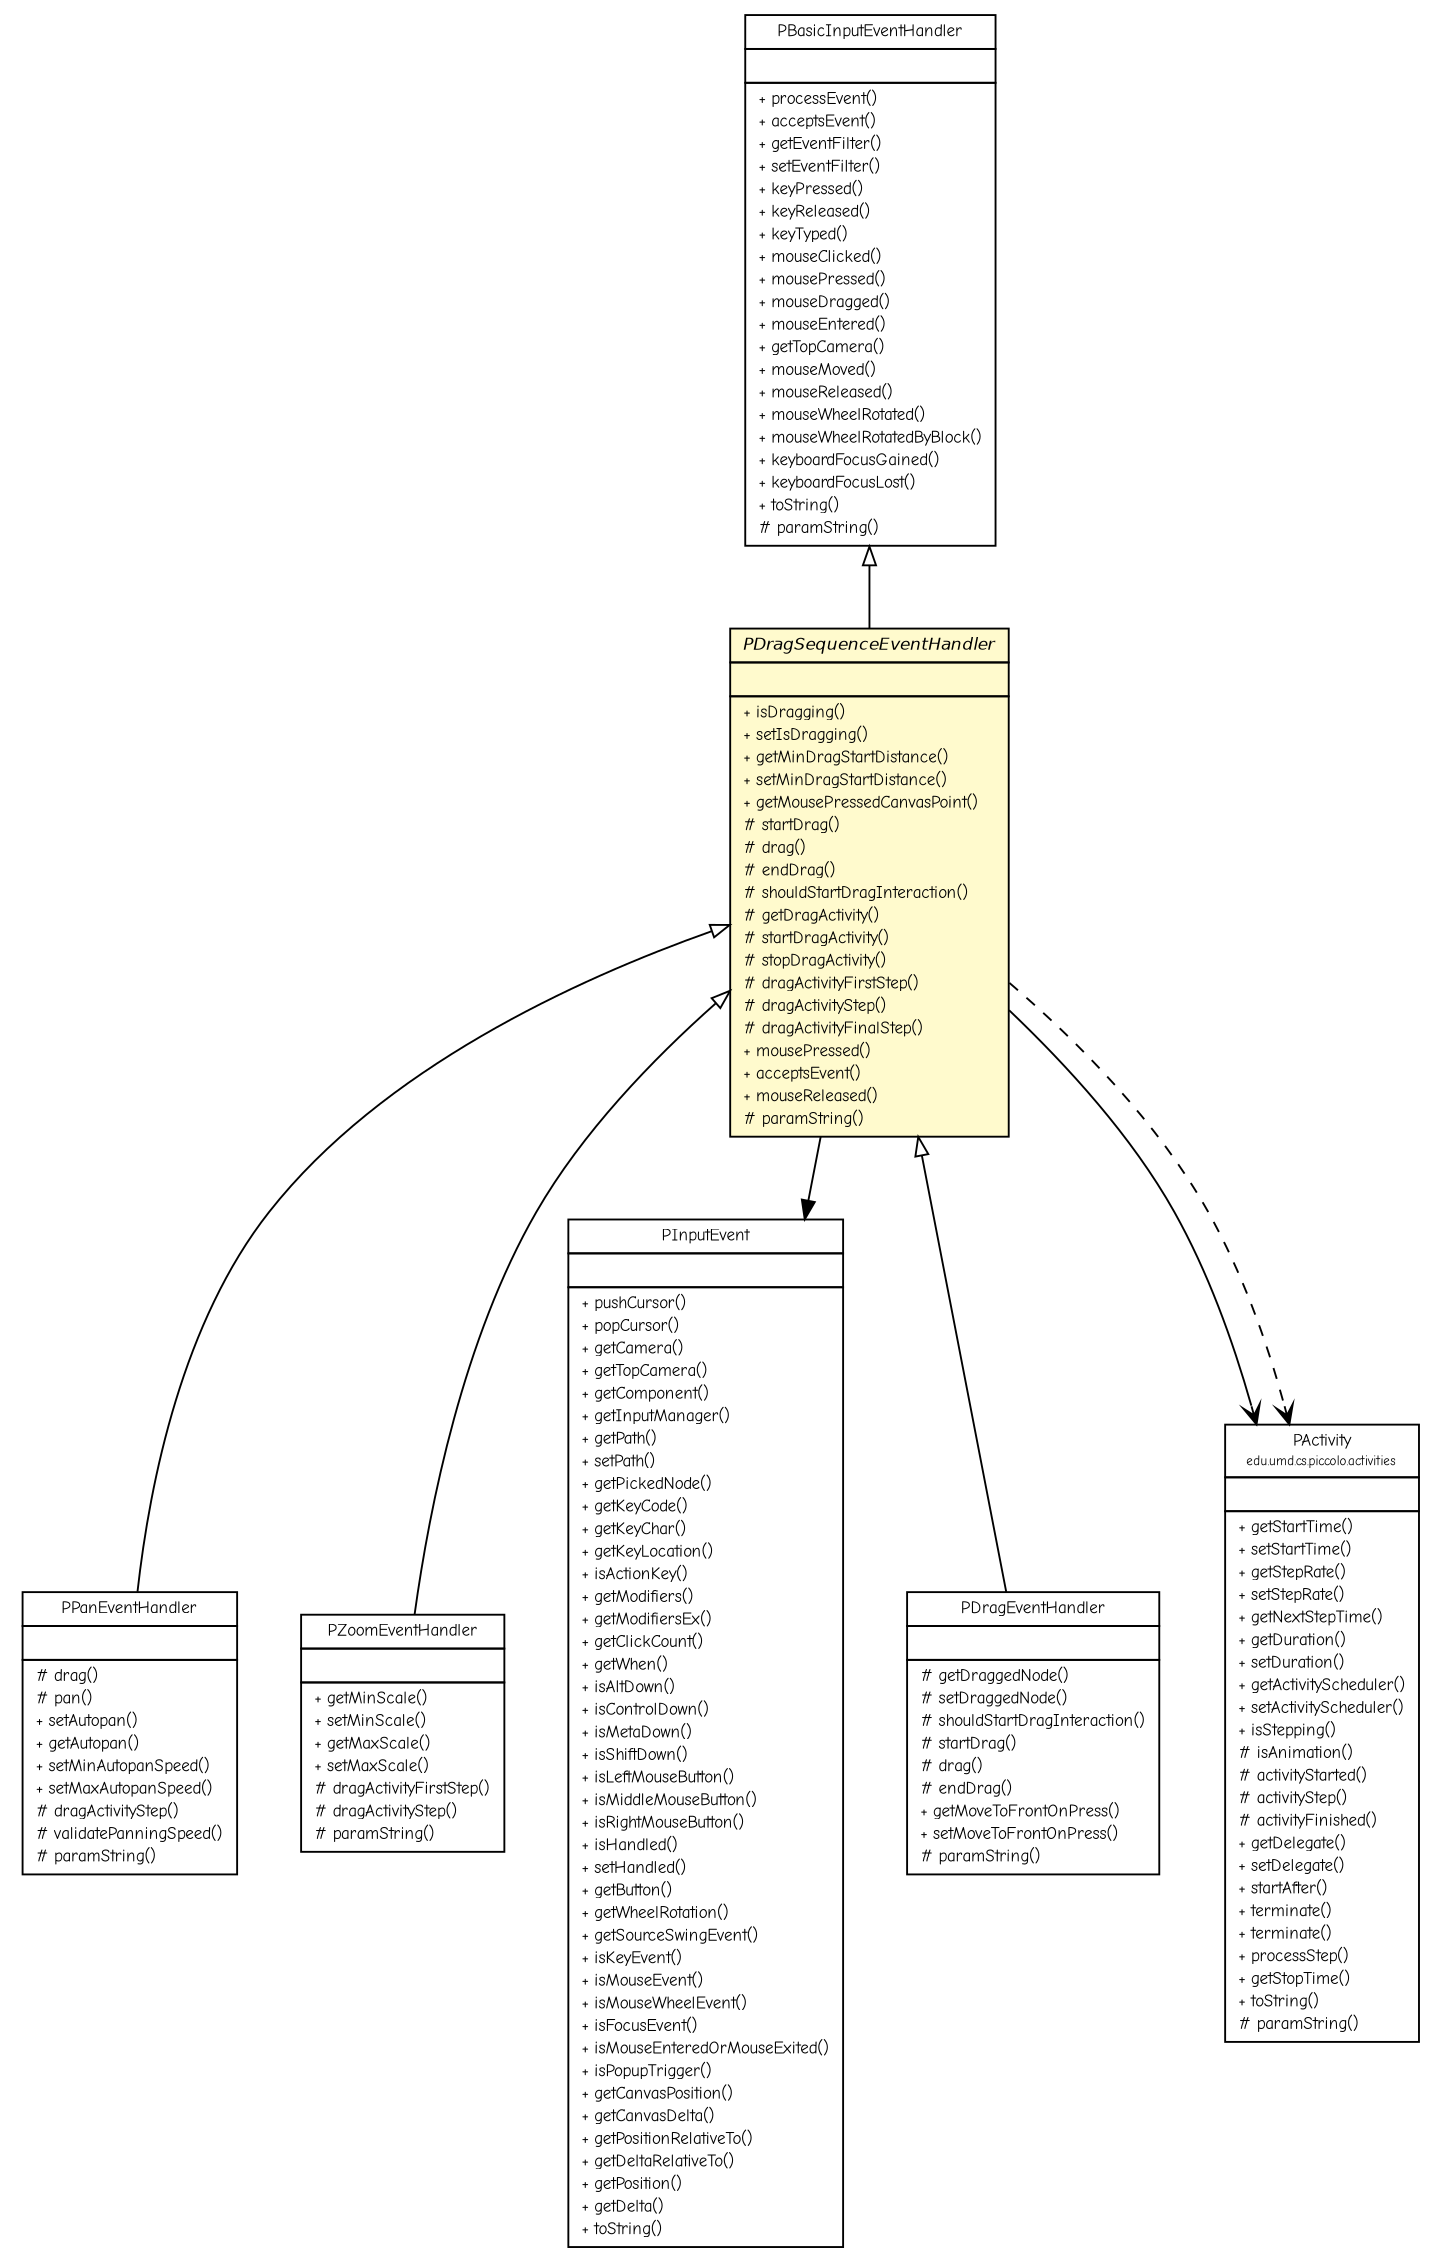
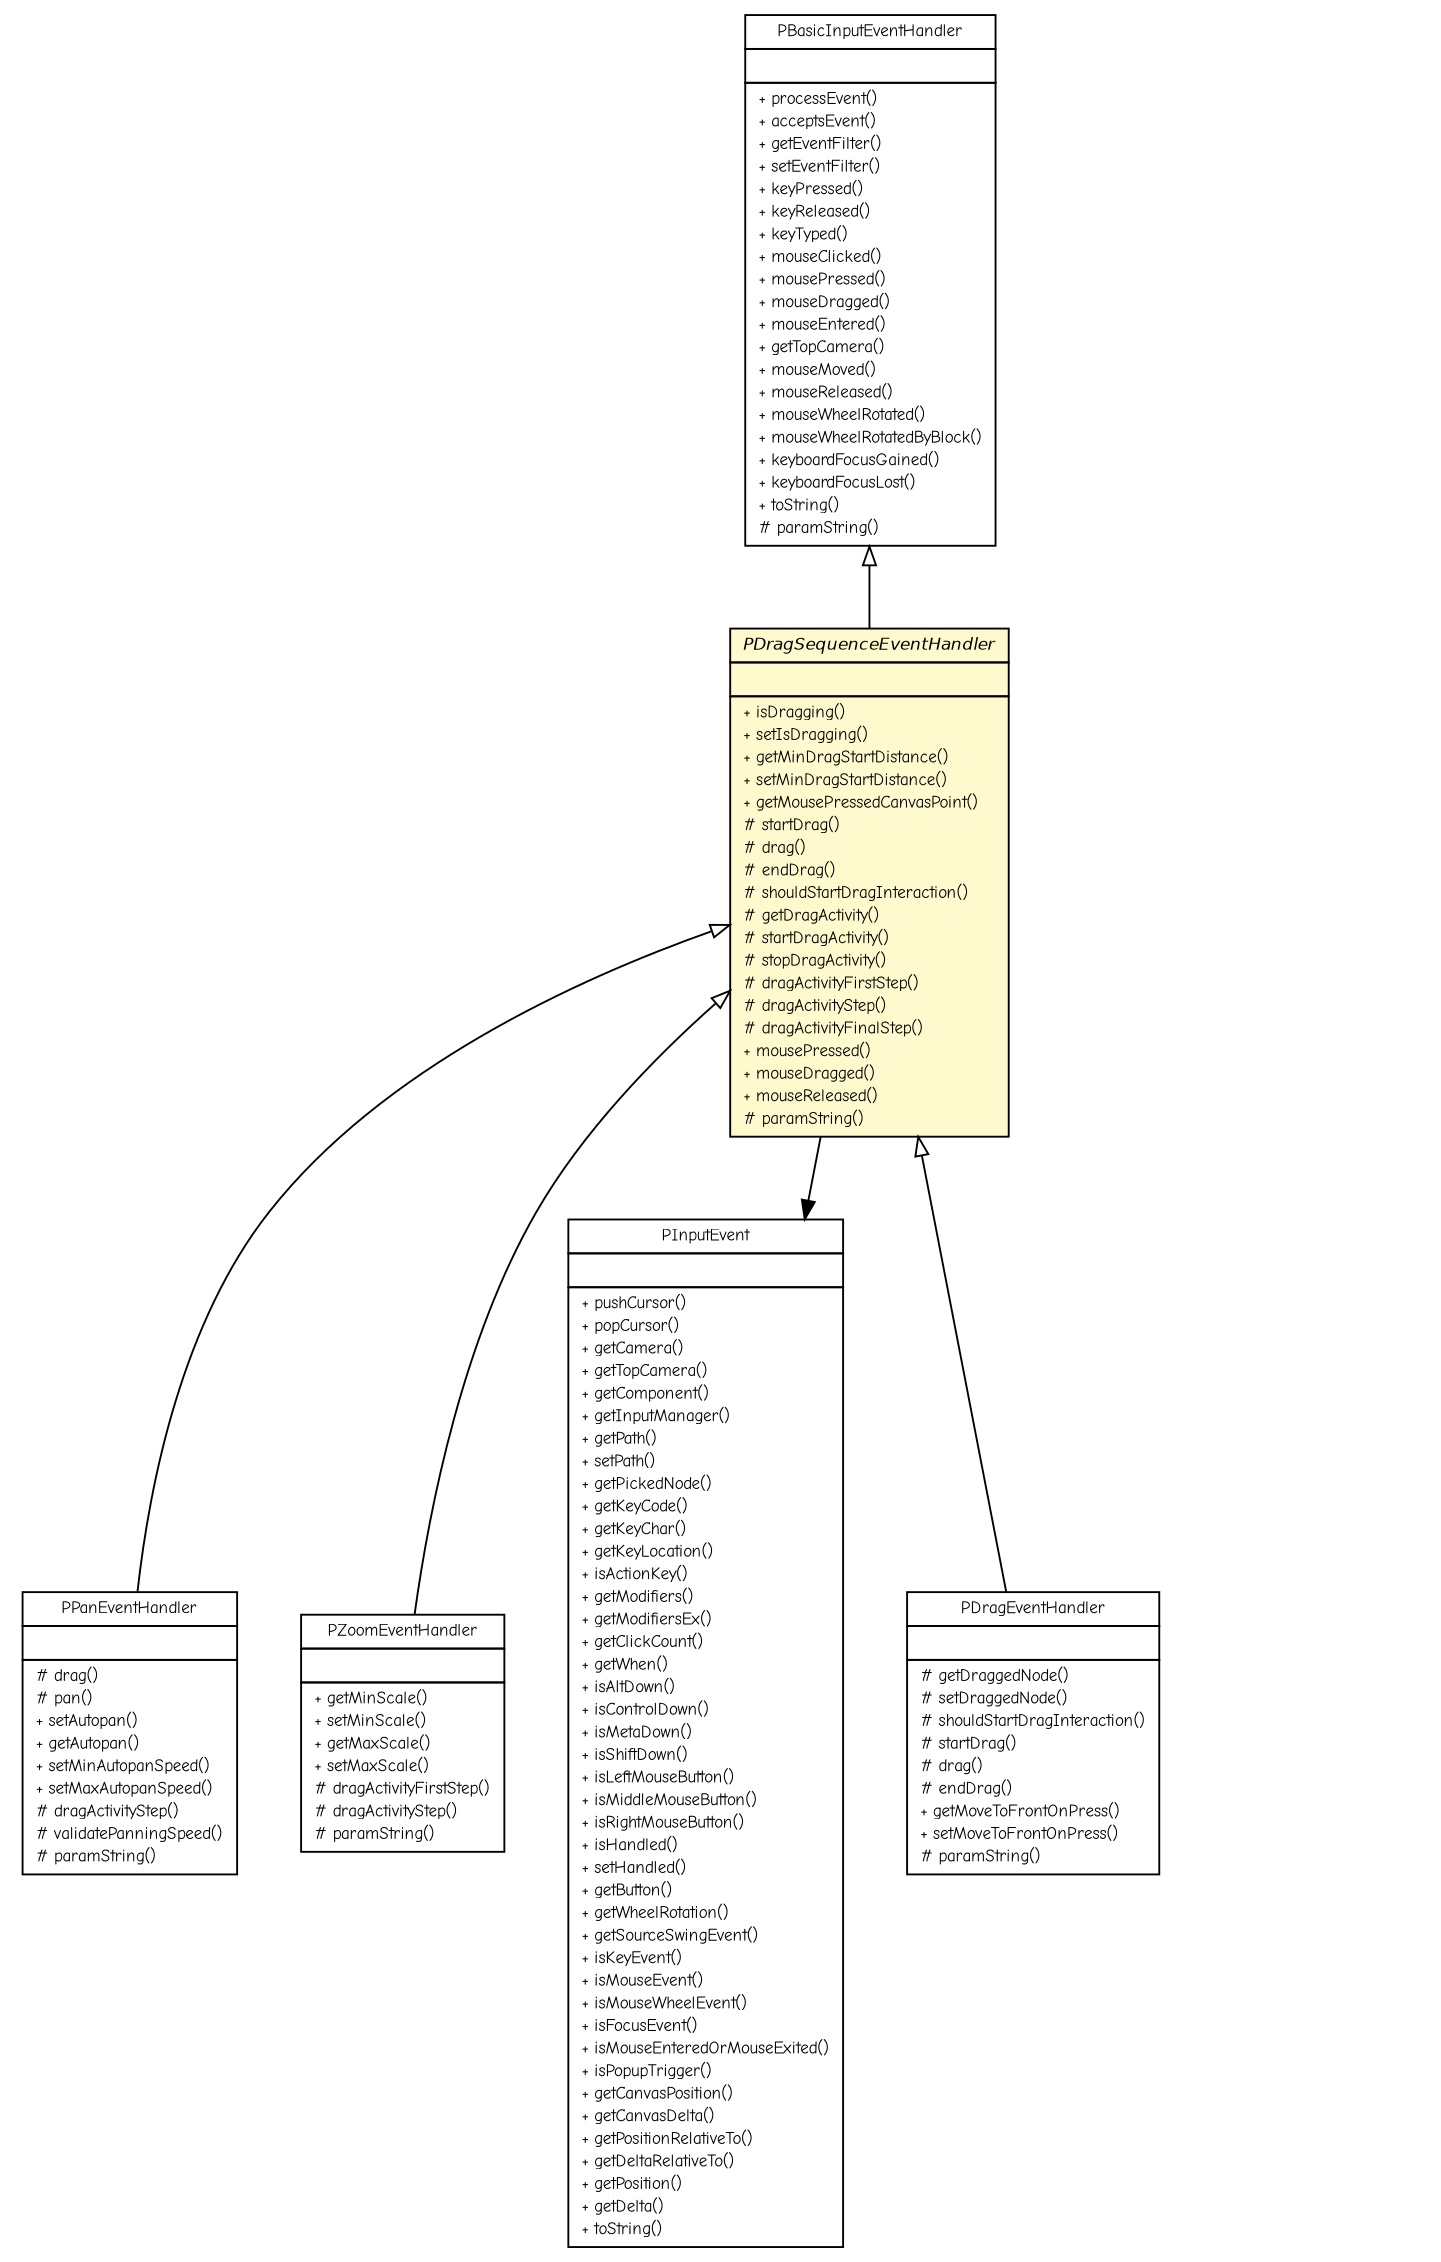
  digraph {
    fontname="Comic Neue"
    node [fontcolor=black fontname="Comic Neue" fontsize=9.0 shape=plaintext]
    edge [arrowtail=empty dir=back fontname="Comic Neue" fontsize=10 headport=p labelfontname=Helvetica labelfontsize=10 tailport=p]
-   n1 [label=<<table border="0" cellborder="1" cellspacing="0" cellpadding="2" port="p" bgcolor="lemonChiffon" href="./PDragSequenceEventHandler.html"> 		<tr><td><table border="0" cellspacing="0" cellpadding="1"> 			<tr><td><font face="Helvetica-Oblique"> PDragSequenceEventHandler </font></td></tr> 		</table></td></tr> 		<tr><td><table border="0" cellspacing="0" cellpadding="1"> 			<tr><td align="left">  </td></tr> 		</table></td></tr> 		<tr><td><table border="0" cellspacing="0" cellpadding="1"> 			<tr><td align="left"> + isDragging() </td></tr> 			<tr><td align="left"> + setIsDragging() </td></tr> 			<tr><td align="left"> + getMinDragStartDistance() </td></tr> 			<tr><td align="left"> + setMinDragStartDistance() </td></tr> 			<tr><td align="left"> + getMousePressedCanvasPoint() </td></tr> 			<tr><td align="left"> # startDrag() </td></tr> 			<tr><td align="left"> # drag() </td></tr> 			<tr><td align="left"> # endDrag() </td></tr> 			<tr><td align="left"> # shouldStartDragInteraction() </td></tr> 			<tr><td align="left"> # getDragActivity() </td></tr> 			<tr><td align="left"> # startDragActivity() </td></tr> 			<tr><td align="left"> # stopDragActivity() </td></tr> 			<tr><td align="left"> # dragActivityFirstStep() </td></tr> 			<tr><td align="left"> # dragActivityStep() </td></tr> 			<tr><td align="left"> # dragActivityFinalStep() </td></tr> 			<tr><td align="left"> + mousePressed() </td></tr> 			<tr><td align="left"> + acceptsEvent() </td></tr> 			<tr><td align="left"> + mouseReleased() </td></tr> 			<tr><td align="left"> # paramString() </td></tr> 		</table></td></tr> 		</table>>]
+   n1 [label=<<table border="0" cellborder="1" cellspacing="0" cellpadding="2" port="p" bgcolor="lemonChiffon" href="./PDragSequenceEventHandler.html"> 		<tr><td><table border="0" cellspacing="0" cellpadding="1"> 			<tr><td><font face="Helvetica-Oblique"> PDragSequenceEventHandler </font></td></tr> 		</table></td></tr> 		<tr><td><table border="0" cellspacing="0" cellpadding="1"> 			<tr><td align="left">  </td></tr> 		</table></td></tr> 		<tr><td><table border="0" cellspacing="0" cellpadding="1"> 			<tr><td align="left"> + isDragging() </td></tr> 			<tr><td align="left"> + setIsDragging() </td></tr> 			<tr><td align="left"> + getMinDragStartDistance() </td></tr> 			<tr><td align="left"> + setMinDragStartDistance() </td></tr> 			<tr><td align="left"> + getMousePressedCanvasPoint() </td></tr> 			<tr><td align="left"> # startDrag() </td></tr> 			<tr><td align="left"> # drag() </td></tr> 			<tr><td align="left"> # endDrag() </td></tr> 			<tr><td align="left"> # shouldStartDragInteraction() </td></tr> 			<tr><td align="left"> # getDragActivity() </td></tr> 			<tr><td align="left"> # startDragActivity() </td></tr> 			<tr><td align="left"> # stopDragActivity() </td></tr> 			<tr><td align="left"> # dragActivityFirstStep() </td></tr> 			<tr><td align="left"> # dragActivityStep() </td></tr> 			<tr><td align="left"> # dragActivityFinalStep() </td></tr> 			<tr><td align="left"> + mousePressed() </td></tr> 			<tr><td align="left"> + mouseDragged() </td></tr> 			<tr><td align="left"> + mouseReleased() </td></tr> 			<tr><td align="left"> # paramString() </td></tr> 		</table></td></tr> 		</table>>]
    n2 [label=<<table border="0" cellborder="1" cellspacing="0" cellpadding="2" port="p" href="./PPanEventHandler.html"> 		<tr><td><table border="0" cellspacing="0" cellpadding="1"> 			<tr><td> PPanEventHandler </td></tr> 		</table></td></tr> 		<tr><td><table border="0" cellspacing="0" cellpadding="1"> 			<tr><td align="left">  </td></tr> 		</table></td></tr> 		<tr><td><table border="0" cellspacing="0" cellpadding="1"> 			<tr><td align="left"> # drag() </td></tr> 			<tr><td align="left"> # pan() </td></tr> 			<tr><td align="left"> + setAutopan() </td></tr> 			<tr><td align="left"> + getAutopan() </td></tr> 			<tr><td align="left"> + setMinAutopanSpeed() </td></tr> 			<tr><td align="left"> + setMaxAutopanSpeed() </td></tr> 			<tr><td align="left"> # dragActivityStep() </td></tr> 			<tr><td align="left"> # validatePanningSpeed() </td></tr> 			<tr><td align="left"> # paramString() </td></tr> 		</table></td></tr> 		</table>>]
    n3 [label=<<table border="0" cellborder="1" cellspacing="0" cellpadding="2" port="p" href="./PZoomEventHandler.html"> 		<tr><td><table border="0" cellspacing="0" cellpadding="1"> 			<tr><td> PZoomEventHandler </td></tr> 		</table></td></tr> 		<tr><td><table border="0" cellspacing="0" cellpadding="1"> 			<tr><td align="left">  </td></tr> 		</table></td></tr> 		<tr><td><table border="0" cellspacing="0" cellpadding="1"> 			<tr><td align="left"> + getMinScale() </td></tr> 			<tr><td align="left"> + setMinScale() </td></tr> 			<tr><td align="left"> + getMaxScale() </td></tr> 			<tr><td align="left"> + setMaxScale() </td></tr> 			<tr><td align="left"> # dragActivityFirstStep() </td></tr> 			<tr><td align="left"> # dragActivityStep() </td></tr> 			<tr><td align="left"> # paramString() </td></tr> 		</table></td></tr> 		</table>>]
    n4 [label=<<table border="0" cellborder="1" cellspacing="0" cellpadding="2" port="p" href="./PInputEvent.html"> 		<tr><td><table border="0" cellspacing="0" cellpadding="1"> 			<tr><td> PInputEvent </td></tr> 		</table></td></tr> 		<tr><td><table border="0" cellspacing="0" cellpadding="1"> 			<tr><td align="left">  </td></tr> 		</table></td></tr> 		<tr><td><table border="0" cellspacing="0" cellpadding="1"> 			<tr><td align="left"> + pushCursor() </td></tr> 			<tr><td align="left"> + popCursor() </td></tr> 			<tr><td align="left"> + getCamera() </td></tr> 			<tr><td align="left"> + getTopCamera() </td></tr> 			<tr><td align="left"> + getComponent() </td></tr> 			<tr><td align="left"> + getInputManager() </td></tr> 			<tr><td align="left"> + getPath() </td></tr> 			<tr><td align="left"> + setPath() </td></tr> 			<tr><td align="left"> + getPickedNode() </td></tr> 			<tr><td align="left"> + getKeyCode() </td></tr> 			<tr><td align="left"> + getKeyChar() </td></tr> 			<tr><td align="left"> + getKeyLocation() </td></tr> 			<tr><td align="left"> + isActionKey() </td></tr> 			<tr><td align="left"> + getModifiers() </td></tr> 			<tr><td align="left"> + getModifiersEx() </td></tr> 			<tr><td align="left"> + getClickCount() </td></tr> 			<tr><td align="left"> + getWhen() </td></tr> 			<tr><td align="left"> + isAltDown() </td></tr> 			<tr><td align="left"> + isControlDown() </td></tr> 			<tr><td align="left"> + isMetaDown() </td></tr> 			<tr><td align="left"> + isShiftDown() </td></tr> 			<tr><td align="left"> + isLeftMouseButton() </td></tr> 			<tr><td align="left"> + isMiddleMouseButton() </td></tr> 			<tr><td align="left"> + isRightMouseButton() </td></tr> 			<tr><td align="left"> + isHandled() </td></tr> 			<tr><td align="left"> + setHandled() </td></tr> 			<tr><td align="left"> + getButton() </td></tr> 			<tr><td align="left"> + getWheelRotation() </td></tr> 			<tr><td align="left"> + getSourceSwingEvent() </td></tr> 			<tr><td align="left"> + isKeyEvent() </td></tr> 			<tr><td align="left"> + isMouseEvent() </td></tr> 			<tr><td align="left"> + isMouseWheelEvent() </td></tr> 			<tr><td align="left"> + isFocusEvent() </td></tr> 			<tr><td align="left"> + isMouseEnteredOrMouseExited() </td></tr> 			<tr><td align="left"> + isPopupTrigger() </td></tr> 			<tr><td align="left"> + getCanvasPosition() </td></tr> 			<tr><td align="left"> + getCanvasDelta() </td></tr> 			<tr><td align="left"> + getPositionRelativeTo() </td></tr> 			<tr><td align="left"> + getDeltaRelativeTo() </td></tr> 			<tr><td align="left"> + getPosition() </td></tr> 			<tr><td align="left"> + getDelta() </td></tr> 			<tr><td align="left"> + toString() </td></tr> 		</table></td></tr> 		</table>>]
    n5 [label=<<table border="0" cellborder="1" cellspacing="0" cellpadding="2" port="p" href="./PDragEventHandler.html"> 		<tr><td><table border="0" cellspacing="0" cellpadding="1"> 			<tr><td> PDragEventHandler </td></tr> 		</table></td></tr> 		<tr><td><table border="0" cellspacing="0" cellpadding="1"> 			<tr><td align="left">  </td></tr> 		</table></td></tr> 		<tr><td><table border="0" cellspacing="0" cellpadding="1"> 			<tr><td align="left"> # getDraggedNode() </td></tr> 			<tr><td align="left"> # setDraggedNode() </td></tr> 			<tr><td align="left"> # shouldStartDragInteraction() </td></tr> 			<tr><td align="left"> # startDrag() </td></tr> 			<tr><td align="left"> # drag() </td></tr> 			<tr><td align="left"> # endDrag() </td></tr> 			<tr><td align="left"> + getMoveToFrontOnPress() </td></tr> 			<tr><td align="left"> + setMoveToFrontOnPress() </td></tr> 			<tr><td align="left"> # paramString() </td></tr> 		</table></td></tr> 		</table>>]
-   n6 [label=<<table border="0" cellborder="1" cellspacing="0" cellpadding="2" port="p" href="../activities/PActivity.html"> 		<tr><td><table border="0" cellspacing="0" cellpadding="1"> 			<tr><td> PActivity </td></tr> 			<tr><td><font point-size="7.0"> edu.umd.cs.piccolo.activities </font></td></tr> 		</table></td></tr> 		<tr><td><table border="0" cellspacing="0" cellpadding="1"> 			<tr><td align="left">  </td></tr> 		</table></td></tr> 		<tr><td><table border="0" cellspacing="0" cellpadding="1"> 			<tr><td align="left"> + getStartTime() </td></tr> 			<tr><td align="left"> + setStartTime() </td></tr> 			<tr><td align="left"> + getStepRate() </td></tr> 			<tr><td align="left"> + setStepRate() </td></tr> 			<tr><td align="left"> + getNextStepTime() </td></tr> 			<tr><td align="left"> + getDuration() </td></tr> 			<tr><td align="left"> + setDuration() </td></tr> 			<tr><td align="left"> + getActivityScheduler() </td></tr> 			<tr><td align="left"> + setActivityScheduler() </td></tr> 			<tr><td align="left"> + isStepping() </td></tr> 			<tr><td align="left"> # isAnimation() </td></tr> 			<tr><td align="left"> # activityStarted() </td></tr> 			<tr><td align="left"> # activityStep() </td></tr> 			<tr><td align="left"> # activityFinished() </td></tr> 			<tr><td align="left"> + getDelegate() </td></tr> 			<tr><td align="left"> + setDelegate() </td></tr> 			<tr><td align="left"> + startAfter() </td></tr> 			<tr><td align="left"> + terminate() </td></tr> 			<tr><td align="left"> + terminate() </td></tr> 			<tr><td align="left"> + processStep() </td></tr> 			<tr><td align="left"> + getStopTime() </td></tr> 			<tr><td align="left"> + toString() </td></tr> 			<tr><td align="left"> # paramString() </td></tr> 		</table></td></tr> 		</table>>]
    n7 [label=<<table border="0" cellborder="1" cellspacing="0" cellpadding="2" port="p" href="./PBasicInputEventHandler.html"> 		<tr><td><table border="0" cellspacing="0" cellpadding="1"> 			<tr><td> PBasicInputEventHandler </td></tr> 		</table></td></tr> 		<tr><td><table border="0" cellspacing="0" cellpadding="1"> 			<tr><td align="left">  </td></tr> 		</table></td></tr> 		<tr><td><table border="0" cellspacing="0" cellpadding="1"> 			<tr><td align="left"> + processEvent() </td></tr> 			<tr><td align="left"> + acceptsEvent() </td></tr> 			<tr><td align="left"> + getEventFilter() </td></tr> 			<tr><td align="left"> + setEventFilter() </td></tr> 			<tr><td align="left"> + keyPressed() </td></tr> 			<tr><td align="left"> + keyReleased() </td></tr> 			<tr><td align="left"> + keyTyped() </td></tr> 			<tr><td align="left"> + mouseClicked() </td></tr> 			<tr><td align="left"> + mousePressed() </td></tr> 			<tr><td align="left"> + mouseDragged() </td></tr> 			<tr><td align="left"> + mouseEntered() </td></tr> 			<tr><td align="left"> + getTopCamera() </td></tr> 			<tr><td align="left"> + mouseMoved() </td></tr> 			<tr><td align="left"> + mouseReleased() </td></tr> 			<tr><td align="left"> + mouseWheelRotated() </td></tr> 			<tr><td align="left"> + mouseWheelRotatedByBlock() </td></tr> 			<tr><td align="left"> + keyboardFocusGained() </td></tr> 			<tr><td align="left"> + keyboardFocusLost() </td></tr> 			<tr><td align="left"> + toString() </td></tr> 			<tr><td align="left"> # paramString() </td></tr> 		</table></td></tr> 		</table>>]
    n1 -> n2
    n1 -> n3
    n1 -> n4 [arrowhead=normal color=black fontcolor=black fontsize=10.0 arrowtail="" dir=""]
    n1 -> n5
-   n1 -> n6 [arrowhead=open color=black fontcolor=black fontsize=10.0 arrowtail="" dir=""]
-   n1 -> n6 [arrowhead=open color=black fontcolor=black fontsize=10.0 style=dashed arrowtail="" dir=""]
    n7 -> n1
  }
